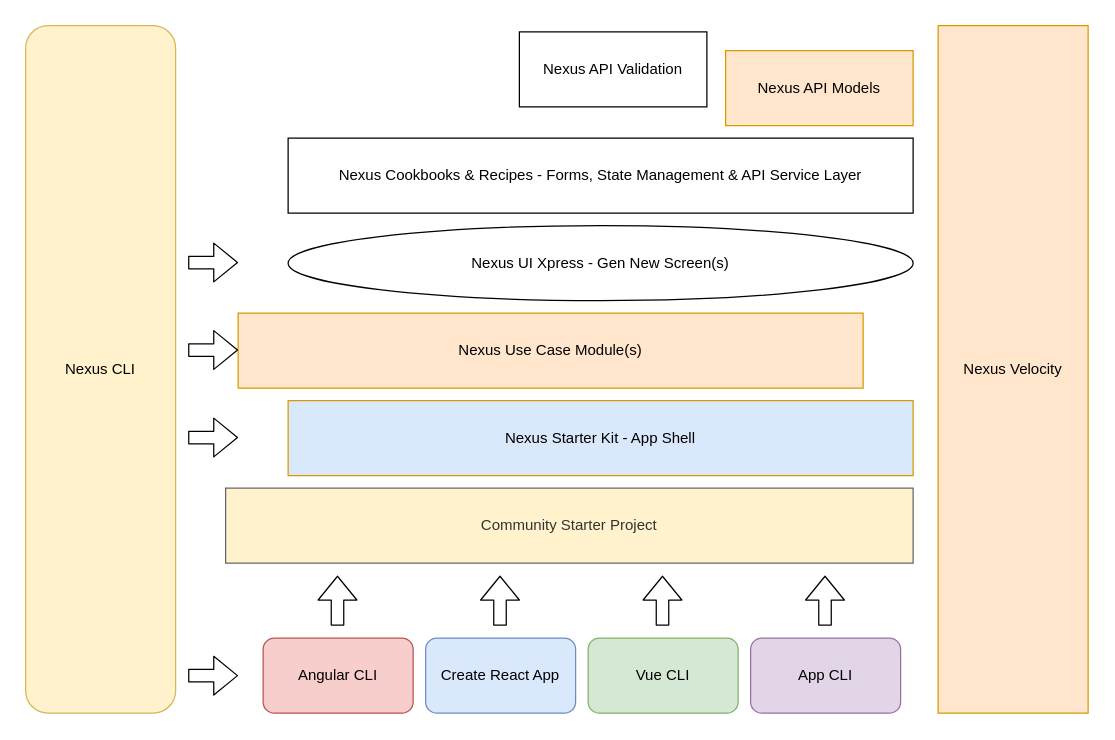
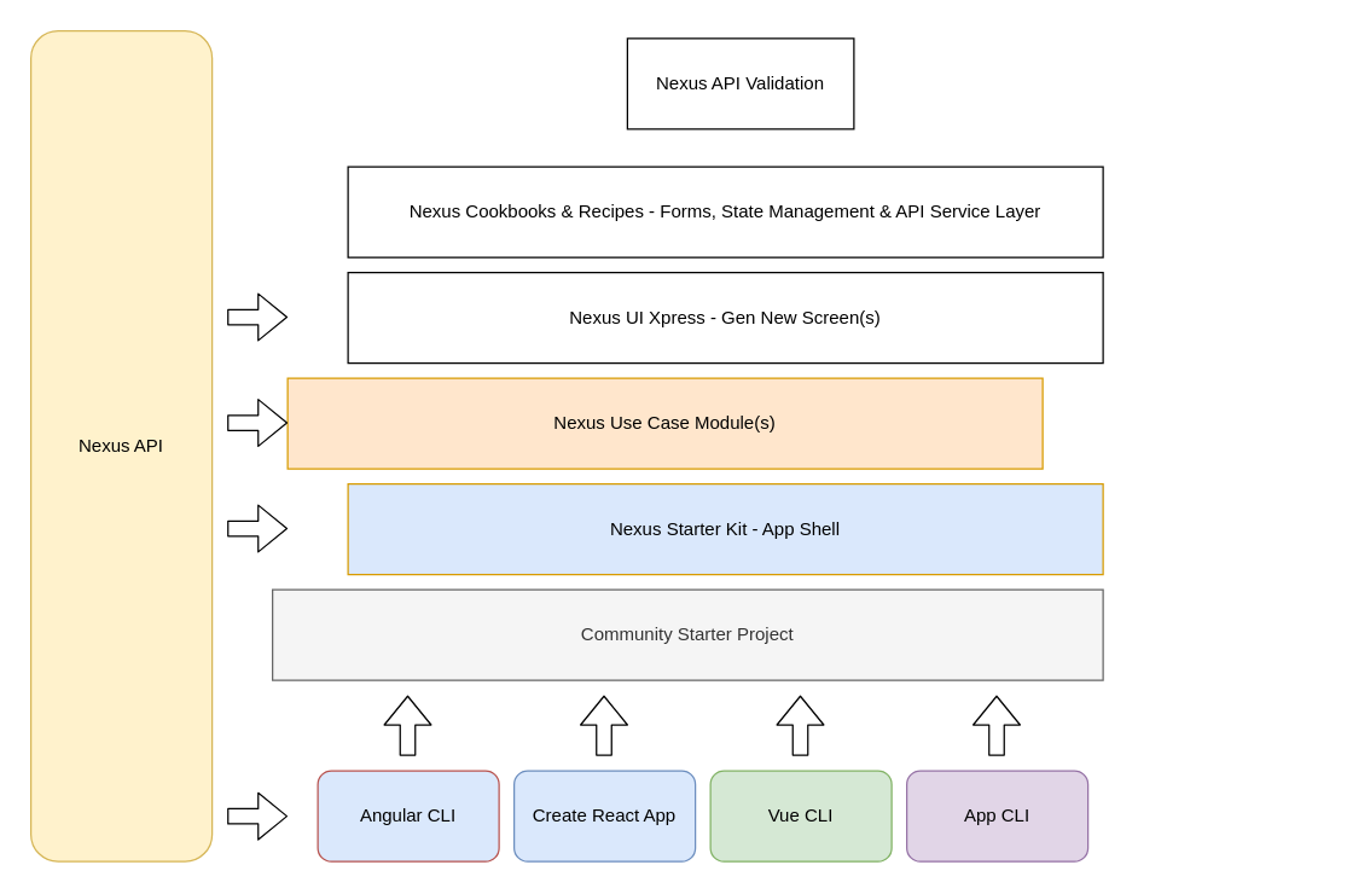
  <mxCell id="0" />
  <mxCell id="1" parent="0" />
- <mxCell id="2" value="Community Starter Project" style="rounded=0;whiteSpace=wrap;html=1;fillColor=#fff2cc;strokeColor=#666666;fontColor=#333333;" vertex="1" parent="1"><mxGeometry x="180" y="390" width="550" height="60" as="geometry" /></mxCell>
- <mxCell id="3" value="Angular CLI" style="rounded=1;whiteSpace=wrap;html=1;fillColor=#f8cecc;strokeColor=#b85450;" vertex="1" parent="1"><mxGeometry x="210" y="510" width="120" height="60" as="geometry" /></mxCell>
+ <mxCell id="2" value="Community Starter Project" style="rounded=0;whiteSpace=wrap;html=1;fillColor=#f5f5f5;strokeColor=#666666;fontColor=#333333;" vertex="1" parent="1"><mxGeometry x="180" y="390" width="550" height="60" as="geometry" /></mxCell>
+ <mxCell id="3" value="Angular CLI" style="rounded=1;whiteSpace=wrap;html=1;fillColor=#dae8fc;strokeColor=#b85450;" vertex="1" parent="1"><mxGeometry x="210" y="510" width="120" height="60" as="geometry" /></mxCell>
  <mxCell id="4" value="Create React App" style="rounded=1;whiteSpace=wrap;html=1;fillColor=#dae8fc;strokeColor=#6c8ebf;" vertex="1" parent="1"><mxGeometry x="340" y="510" width="120" height="60" as="geometry" /></mxCell>
  <mxCell id="5" value="Vue CLI" style="rounded=1;whiteSpace=wrap;html=1;fillColor=#d5e8d4;strokeColor=#82b366;" vertex="1" parent="1"><mxGeometry x="470" y="510" width="120" height="60" as="geometry" /></mxCell>
  <mxCell id="6" value="App CLI" style="rounded=1;whiteSpace=wrap;html=1;fillColor=#e1d5e7;strokeColor=#9673a6;" vertex="1" parent="1"><mxGeometry x="600" y="510" width="120" height="60" as="geometry" /></mxCell>
- <mxCell id="7" value="Nexus CLI" style="rounded=1;whiteSpace=wrap;html=1;fillColor=#fff2cc;strokeColor=#d6b656;" vertex="1" parent="1"><mxGeometry x="20" y="20" width="120" height="550" as="geometry" /></mxCell>
+ <mxCell id="7" value="Nexus API" style="rounded=1;whiteSpace=wrap;html=1;fillColor=#fff2cc;strokeColor=#d6b656;" vertex="1" parent="1"><mxGeometry x="20" y="20" width="120" height="550" as="geometry" /></mxCell>
  <mxCell id="8" value="Nexus Starter Kit - App Shell" style="rounded=0;whiteSpace=wrap;html=1;fillColor=#dae8fc;strokeColor=#d79b00;" vertex="1" parent="1"><mxGeometry x="230" y="320" width="500" height="60" as="geometry" /></mxCell>
  <mxCell id="9" value="Nexus Use Case Module(s)" style="rounded=0;whiteSpace=wrap;html=1;fillColor=#ffe6cc;strokeColor=#d79b00;" vertex="1" parent="1"><mxGeometry x="190" y="250" width="500" height="60" as="geometry" /></mxCell>
  <mxCell id="10" value="" style="shape=flexArrow;endArrow=classic;html=1;fillColor=#ffffff;" edge="1" parent="1"><mxGeometry width="50" height="50" relative="1" as="geometry"><mxPoint x="150" y="540" as="sourcePoint" /><mxPoint x="190" y="540" as="targetPoint" /></mxGeometry></mxCell>
  <mxCell id="11" value="" style="shape=flexArrow;endArrow=classic;html=1;fillColor=#ffffff;" edge="1" parent="1"><mxGeometry width="50" height="50" relative="1" as="geometry"><mxPoint x="269.5" y="500" as="sourcePoint" /><mxPoint x="269.5" y="460" as="targetPoint" /></mxGeometry></mxCell>
  <mxCell id="12" value="" style="shape=flexArrow;endArrow=classic;html=1;fillColor=#ffffff;" edge="1" parent="1"><mxGeometry width="50" height="50" relative="1" as="geometry"><mxPoint x="399.5" y="500" as="sourcePoint" /><mxPoint x="399.5" y="460" as="targetPoint" /></mxGeometry></mxCell>
  <mxCell id="13" value="" style="shape=flexArrow;endArrow=classic;html=1;fillColor=#ffffff;" edge="1" parent="1"><mxGeometry width="50" height="50" relative="1" as="geometry"><mxPoint x="529.5" y="500" as="sourcePoint" /><mxPoint x="529.5" y="460" as="targetPoint" /></mxGeometry></mxCell>
  <mxCell id="14" value="" style="shape=flexArrow;endArrow=classic;html=1;fillColor=#ffffff;" edge="1" parent="1"><mxGeometry width="50" height="50" relative="1" as="geometry"><mxPoint x="659.5" y="500" as="sourcePoint" /><mxPoint x="659.5" y="460" as="targetPoint" /></mxGeometry></mxCell>
  <mxCell id="15" value="" style="shape=flexArrow;endArrow=classic;html=1;fillColor=#ffffff;" edge="1" parent="1"><mxGeometry width="50" height="50" relative="1" as="geometry"><mxPoint x="150" y="349.5" as="sourcePoint" /><mxPoint x="190" y="349.5" as="targetPoint" /></mxGeometry></mxCell>
  <mxCell id="16" value="" style="shape=flexArrow;endArrow=classic;html=1;fillColor=#ffffff;" edge="1" parent="1"><mxGeometry width="50" height="50" relative="1" as="geometry"><mxPoint x="150" y="279.5" as="sourcePoint" /><mxPoint x="190" y="279.5" as="targetPoint" /></mxGeometry></mxCell>
- <mxCell id="17" value="Nexus UI Xpress - Gen New Screen(s)" style="ellipse;whiteSpace=wrap;html=1;" vertex="1" parent="1"><mxGeometry x="230" y="180" width="500" height="60" as="geometry" /></mxCell>
+ <mxCell id="17" value="Nexus UI Xpress - Gen New Screen(s)" style="rounded=0;whiteSpace=wrap;html=1;" vertex="1" parent="1"><mxGeometry x="230" y="180" width="500" height="60" as="geometry" /></mxCell>
  <mxCell id="18" value="Nexus Cookbooks &amp;amp; Recipes - Forms, State Management &amp;amp; API Service Layer" style="rounded=0;whiteSpace=wrap;html=1;" vertex="1" parent="1"><mxGeometry x="230" y="110" width="500" height="60" as="geometry" /></mxCell>
- <mxCell id="19" value="Nexus API Models" style="rounded=0;whiteSpace=wrap;html=1;fillColor=#ffe6cc;strokeColor=#d79b00;" vertex="1" parent="1"><mxGeometry x="580" y="40" width="150" height="60" as="geometry" /></mxCell>
  <mxCell id="20" value="Nexus API Validation" style="rounded=0;whiteSpace=wrap;html=1;" vertex="1" parent="1"><mxGeometry x="415" y="25" width="150" height="60" as="geometry" /></mxCell>
  <mxCell id="21" value="" style="shape=flexArrow;endArrow=classic;html=1;fillColor=#ffffff;" edge="1" parent="1"><mxGeometry width="50" height="50" relative="1" as="geometry"><mxPoint x="150" y="209.5" as="sourcePoint" /><mxPoint x="190" y="209.5" as="targetPoint" /></mxGeometry></mxCell>
- <mxCell id="22" value="Nexus Velocity" style="rounded=0;whiteSpace=wrap;html=1;fillColor=#ffe6cc;strokeColor=#d79b00;" vertex="1" parent="1"><mxGeometry x="750" y="20" width="120" height="550" as="geometry" /></mxCell>
